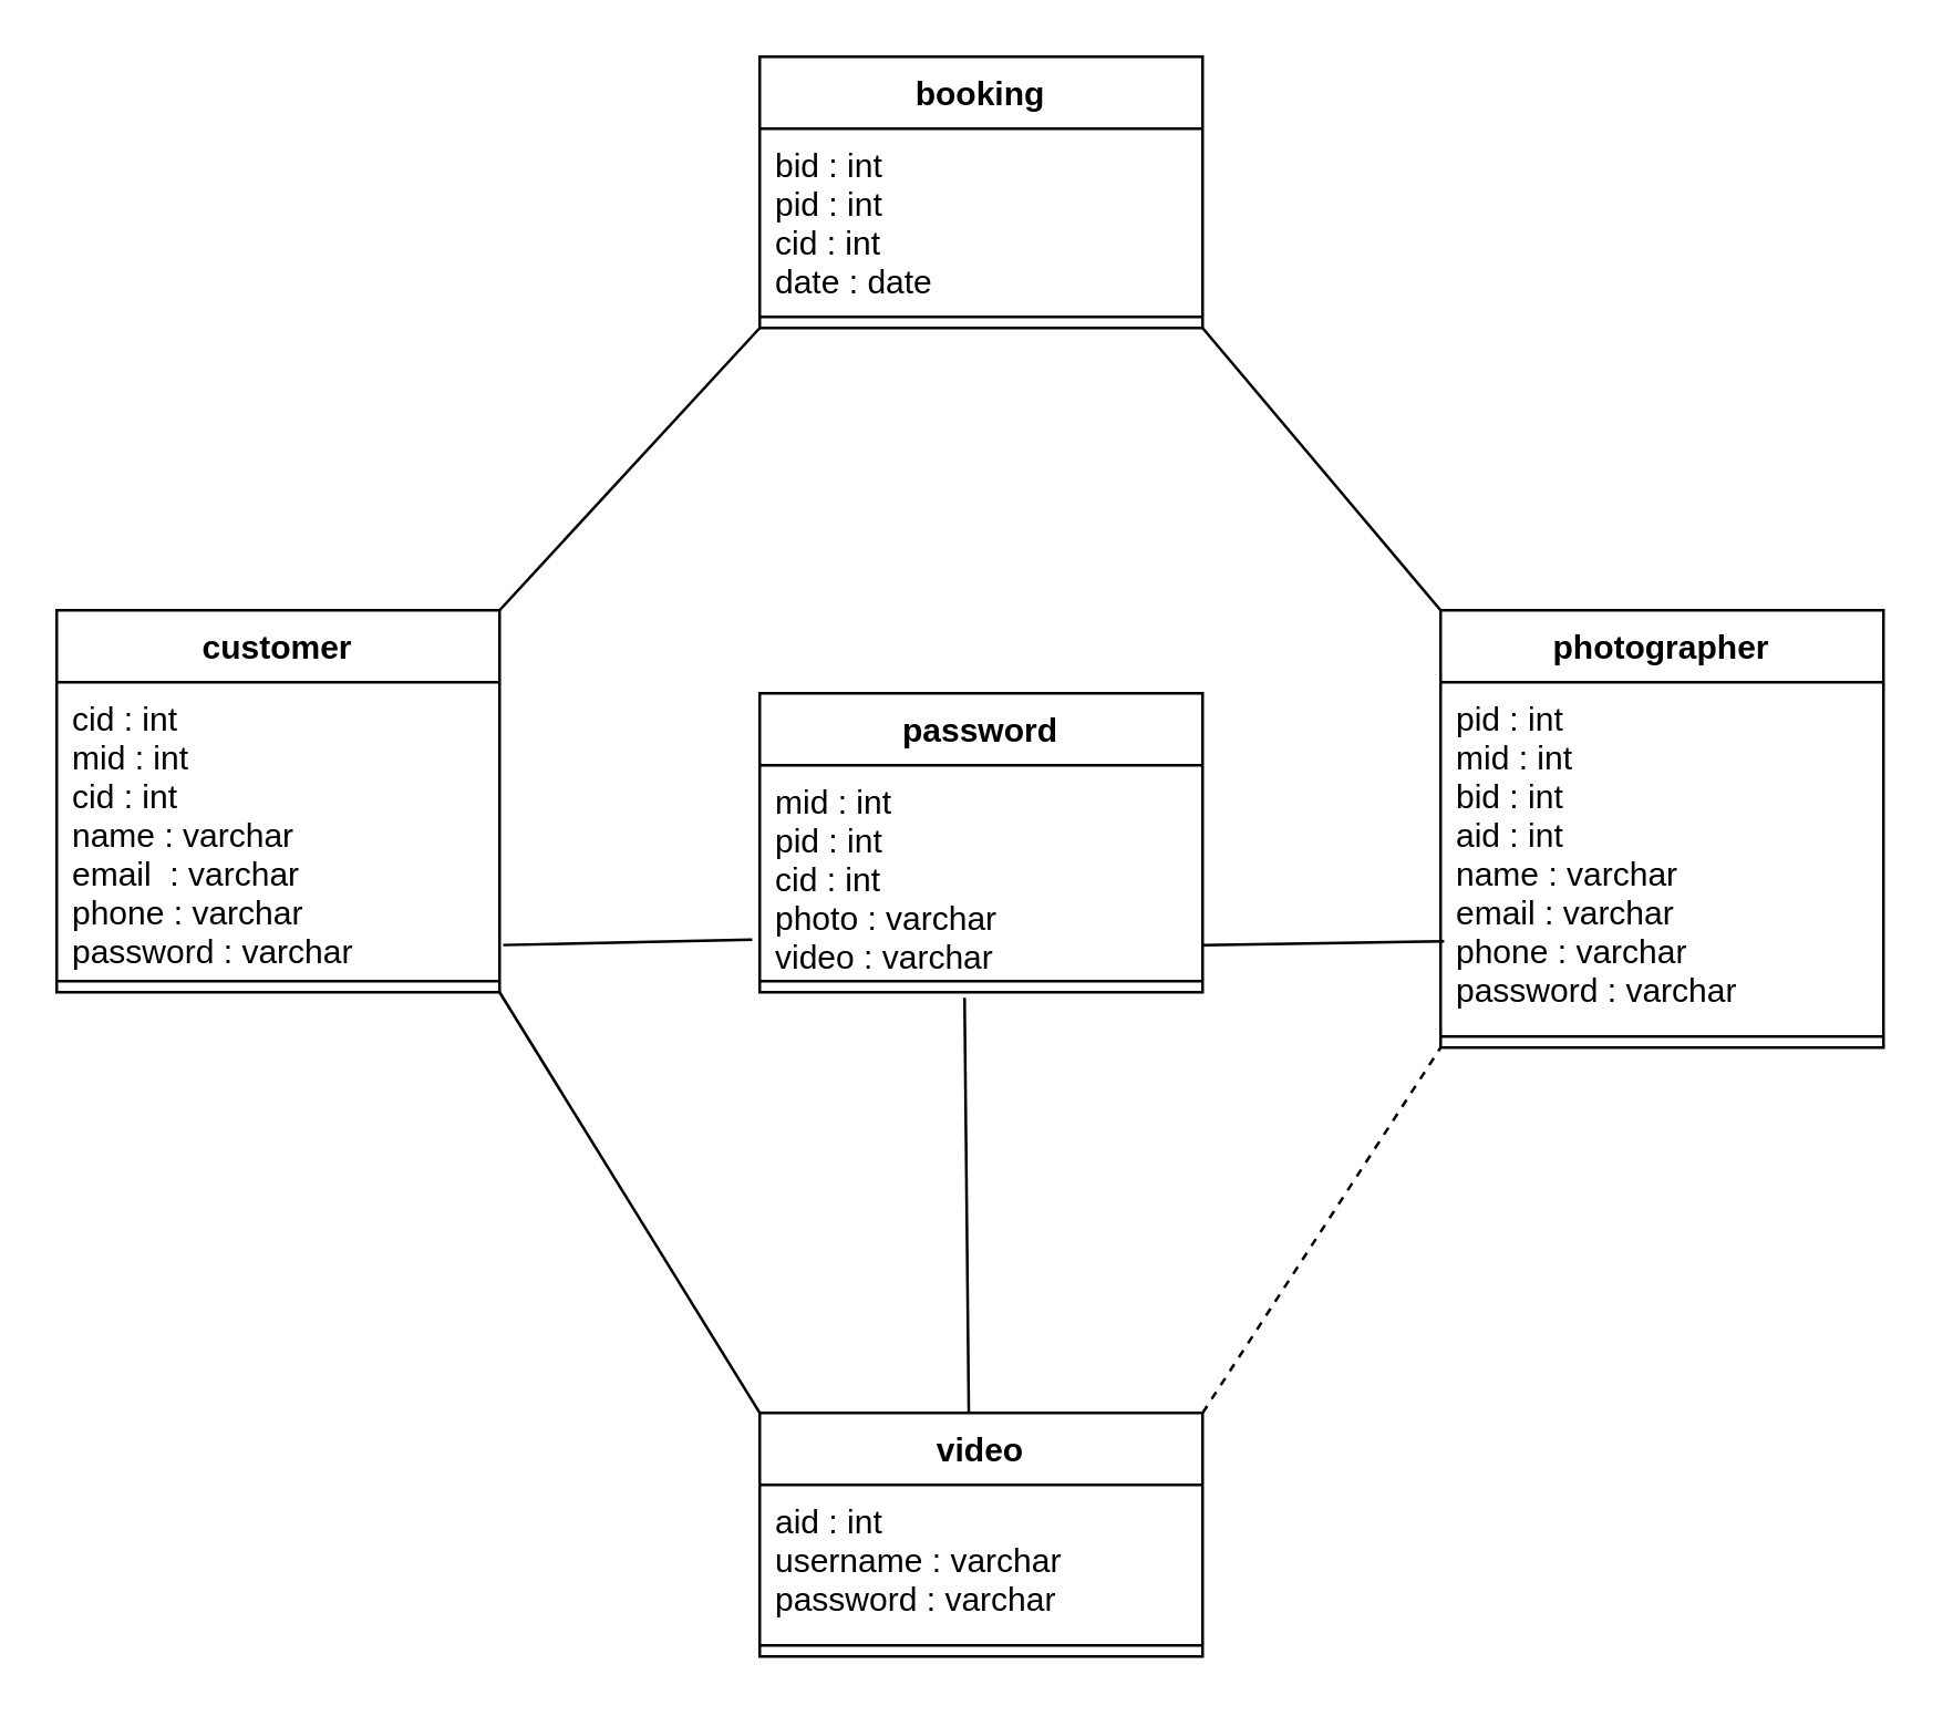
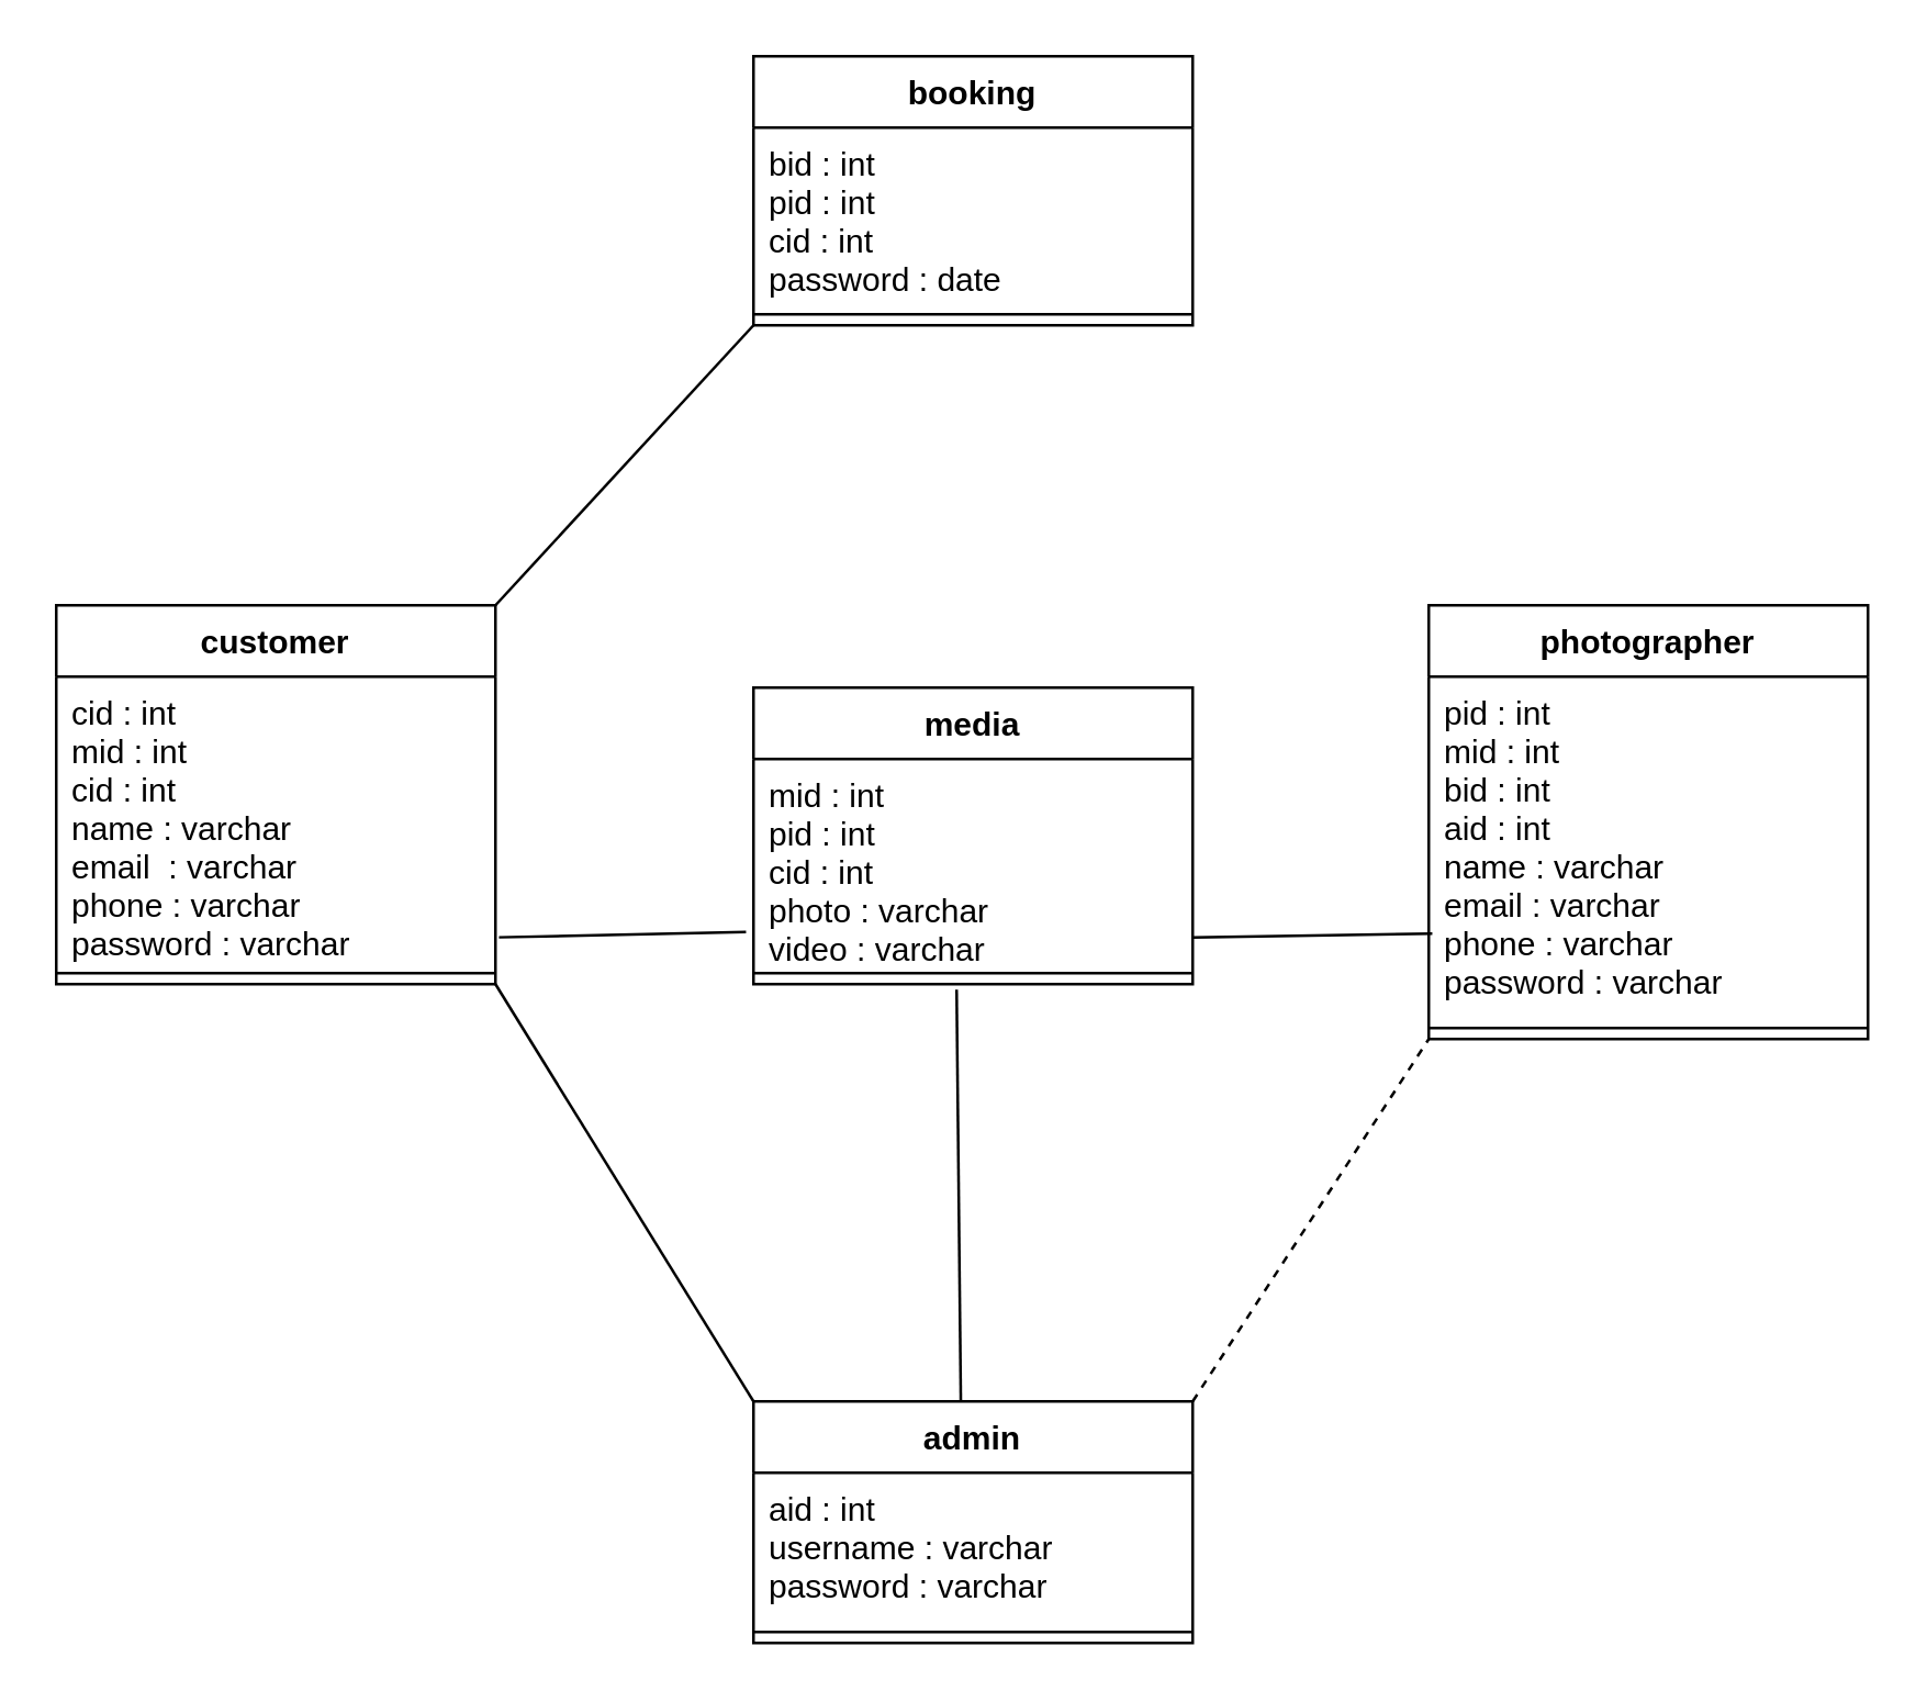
  <mxCell id="0" />
  <mxCell id="1" parent="0" />
  <mxCell id="2" value="booking" style="swimlane;fontStyle=1;align=center;verticalAlign=top;childLayout=stackLayout;horizontal=1;startSize=26;horizontalStack=0;resizeParent=1;resizeParentMax=0;resizeLast=0;collapsible=1;marginBottom=0;" vertex="1" parent="1"><mxGeometry x="274" y="20" width="160" height="98" as="geometry" /></mxCell>
- <mxCell id="3" value="bid : int&#10;pid : int&#10;cid : int&#10;date : date" style="text;strokeColor=none;fillColor=none;align=left;verticalAlign=top;spacingLeft=4;spacingRight=4;overflow=hidden;rotatable=0;points=[[0,0.5],[1,0.5]];portConstraint=eastwest;" vertex="1" parent="2"><mxGeometry y="26" width="160" height="64" as="geometry" /></mxCell>
+ <mxCell id="3" value="bid : int&#10;pid : int&#10;cid : int&#10;password : date" style="text;strokeColor=none;fillColor=none;align=left;verticalAlign=top;spacingLeft=4;spacingRight=4;overflow=hidden;rotatable=0;points=[[0,0.5],[1,0.5]];portConstraint=eastwest;" vertex="1" parent="2"><mxGeometry y="26" width="160" height="64" as="geometry" /></mxCell>
  <mxCell id="4" value="" style="line;strokeWidth=1;fillColor=none;align=left;verticalAlign=middle;spacingTop=-1;spacingLeft=3;spacingRight=3;rotatable=0;labelPosition=right;points=[];portConstraint=eastwest;" vertex="1" parent="2"><mxGeometry y="90" width="160" height="8" as="geometry" /></mxCell>
  <mxCell id="5" value="customer" style="swimlane;fontStyle=1;align=center;verticalAlign=top;childLayout=stackLayout;horizontal=1;startSize=26;horizontalStack=0;resizeParent=1;resizeParentMax=0;resizeLast=0;collapsible=1;marginBottom=0;" vertex="1" parent="1"><mxGeometry x="20" y="220" width="160" height="138" as="geometry" /></mxCell>
  <mxCell id="6" value="cid : int&#10;mid : int&#10;cid : int&#10;name : varchar&#10;email  : varchar&#10;phone : varchar&#10;password : varchar" style="text;strokeColor=none;fillColor=none;align=left;verticalAlign=top;spacingLeft=4;spacingRight=4;overflow=hidden;rotatable=0;points=[[0,0.5],[1,0.5]];portConstraint=eastwest;" vertex="1" parent="5"><mxGeometry y="26" width="160" height="104" as="geometry" /></mxCell>
  <mxCell id="7" value="" style="line;strokeWidth=1;fillColor=none;align=left;verticalAlign=middle;spacingTop=-1;spacingLeft=3;spacingRight=3;rotatable=0;labelPosition=right;points=[];portConstraint=eastwest;" vertex="1" parent="5"><mxGeometry y="130" width="160" height="8" as="geometry" /></mxCell>
- <mxCell id="8" value="password" style="swimlane;fontStyle=1;align=center;verticalAlign=top;childLayout=stackLayout;horizontal=1;startSize=26;horizontalStack=0;resizeParent=1;resizeParentMax=0;resizeLast=0;collapsible=1;marginBottom=0;" vertex="1" parent="1"><mxGeometry x="274" y="250" width="160" height="108" as="geometry" /></mxCell>
+ <mxCell id="8" value="media" style="swimlane;fontStyle=1;align=center;verticalAlign=top;childLayout=stackLayout;horizontal=1;startSize=26;horizontalStack=0;resizeParent=1;resizeParentMax=0;resizeLast=0;collapsible=1;marginBottom=0;" vertex="1" parent="1"><mxGeometry x="274" y="250" width="160" height="108" as="geometry" /></mxCell>
  <mxCell id="9" value="mid : int&#10;pid : int&#10;cid : int&#10;photo : varchar&#10;video : varchar" style="text;strokeColor=none;fillColor=none;align=left;verticalAlign=top;spacingLeft=4;spacingRight=4;overflow=hidden;rotatable=0;points=[[0,0.5],[1,0.5]];portConstraint=eastwest;" vertex="1" parent="8"><mxGeometry y="26" width="160" height="74" as="geometry" /></mxCell>
  <mxCell id="10" value="" style="line;strokeWidth=1;fillColor=none;align=left;verticalAlign=middle;spacingTop=-1;spacingLeft=3;spacingRight=3;rotatable=0;labelPosition=right;points=[];portConstraint=eastwest;" vertex="1" parent="8"><mxGeometry y="100" width="160" height="8" as="geometry" /></mxCell>
  <mxCell id="11" value="photographer" style="swimlane;fontStyle=1;align=center;verticalAlign=top;childLayout=stackLayout;horizontal=1;startSize=26;horizontalStack=0;resizeParent=1;resizeParentMax=0;resizeLast=0;collapsible=1;marginBottom=0;" vertex="1" parent="1"><mxGeometry x="520" y="220" width="160" height="158" as="geometry" /></mxCell>
  <mxCell id="12" value="pid : int&#10;mid : int&#10;bid : int&#10;aid : int&#10;name : varchar&#10;email : varchar&#10;phone : varchar&#10;password : varchar" style="text;strokeColor=none;fillColor=none;align=left;verticalAlign=top;spacingLeft=4;spacingRight=4;overflow=hidden;rotatable=0;points=[[0,0.5],[1,0.5]];portConstraint=eastwest;" vertex="1" parent="11"><mxGeometry y="26" width="160" height="124" as="geometry" /></mxCell>
  <mxCell id="13" value="" style="line;strokeWidth=1;fillColor=none;align=left;verticalAlign=middle;spacingTop=-1;spacingLeft=3;spacingRight=3;rotatable=0;labelPosition=right;points=[];portConstraint=eastwest;" vertex="1" parent="11"><mxGeometry y="150" width="160" height="8" as="geometry" /></mxCell>
- <mxCell id="14" value="video" style="swimlane;fontStyle=1;align=center;verticalAlign=top;childLayout=stackLayout;horizontal=1;startSize=26;horizontalStack=0;resizeParent=1;resizeParentMax=0;resizeLast=0;collapsible=1;marginBottom=0;" vertex="1" parent="1"><mxGeometry x="274" y="510" width="160" height="88" as="geometry" /></mxCell>
+ <mxCell id="14" value="admin" style="swimlane;fontStyle=1;align=center;verticalAlign=top;childLayout=stackLayout;horizontal=1;startSize=26;horizontalStack=0;resizeParent=1;resizeParentMax=0;resizeLast=0;collapsible=1;marginBottom=0;" vertex="1" parent="1"><mxGeometry x="274" y="510" width="160" height="88" as="geometry" /></mxCell>
  <mxCell id="15" value="aid : int&#10;username : varchar&#10;password : varchar" style="text;strokeColor=none;fillColor=none;align=left;verticalAlign=top;spacingLeft=4;spacingRight=4;overflow=hidden;rotatable=0;points=[[0,0.5],[1,0.5]];portConstraint=eastwest;" vertex="1" parent="14"><mxGeometry y="26" width="160" height="54" as="geometry" /></mxCell>
  <mxCell id="16" value="" style="line;strokeWidth=1;fillColor=none;align=left;verticalAlign=middle;spacingTop=-1;spacingLeft=3;spacingRight=3;rotatable=0;labelPosition=right;points=[];portConstraint=eastwest;" vertex="1" parent="14"><mxGeometry y="80" width="160" height="8" as="geometry" /></mxCell>
  <mxCell id="17" value="" style="endArrow=none;html=1;entryX=0;entryY=1;entryDx=0;entryDy=0;exitX=1;exitY=0;exitDx=0;exitDy=0;" edge="1" parent="1" source="5" target="2"><mxGeometry width="50" height="50" relative="1" as="geometry"><mxPoint x="200" y="220" as="sourcePoint" /><mxPoint x="272.08" y="161.008" as="targetPoint" /></mxGeometry></mxCell>
  <mxCell id="18" value="" style="endArrow=none;html=1;exitX=1.008;exitY=0.913;exitDx=0;exitDy=0;exitPerimeter=0;entryX=-0.017;entryY=0.851;entryDx=0;entryDy=0;entryPerimeter=0;" edge="1" parent="1" source="6" target="9"><mxGeometry width="50" height="50" relative="1" as="geometry"><mxPoint x="200" y="380" as="sourcePoint" /><mxPoint x="250" y="330" as="targetPoint" /></mxGeometry></mxCell>
  <mxCell id="19" value="" style="endArrow=none;html=1;exitX=1;exitY=0.878;exitDx=0;exitDy=0;exitPerimeter=0;entryX=0.008;entryY=0.755;entryDx=0;entryDy=0;entryPerimeter=0;" edge="1" parent="1" source="9" target="12"><mxGeometry width="50" height="50" relative="1" as="geometry"><mxPoint x="460" y="370" as="sourcePoint" /><mxPoint x="510" y="320" as="targetPoint" /></mxGeometry></mxCell>
  <mxCell id="20" value="" style="endArrow=none;html=1;exitX=1;exitY=1;exitDx=0;exitDy=0;entryX=0;entryY=0;entryDx=0;entryDy=0;" edge="1" parent="1" source="5" target="14"><mxGeometry width="50" height="50" relative="1" as="geometry"><mxPoint x="180" y="430.144" as="sourcePoint" /><mxPoint x="270" y="510" as="targetPoint" /></mxGeometry></mxCell>
  <mxCell id="21" value="" style="endArrow=none;html=1;entryX=0;entryY=1;entryDx=0;entryDy=0;exitX=1;exitY=0;exitDx=0;exitDy=0;dashed=1;" edge="1" parent="1" source="14" target="11"><mxGeometry width="50" height="50" relative="1" as="geometry"><mxPoint x="440" y="510" as="sourcePoint" /><mxPoint x="520.64" y="457.04" as="targetPoint" /></mxGeometry></mxCell>
  <mxCell id="22" value="" style="endArrow=none;html=1;exitX=0.472;exitY=-0.004;exitDx=0;exitDy=0;exitPerimeter=0;" edge="1" parent="1" source="14"><mxGeometry width="50" height="50" relative="1" as="geometry"><mxPoint x="320" y="490" as="sourcePoint" /><mxPoint x="348" y="360" as="targetPoint" /><Array as="points"><mxPoint x="348" y="360" /></Array></mxGeometry></mxCell>
- <mxCell id="23" value="" style="endArrow=none;html=1;entryX=0;entryY=0;entryDx=0;entryDy=0;exitX=1;exitY=1;exitDx=0;exitDy=0;" edge="1" parent="1" source="2" target="11"><mxGeometry width="50" height="50" relative="1" as="geometry"><mxPoint x="290" y="220" as="sourcePoint" /><mxPoint x="340" y="170" as="targetPoint" /></mxGeometry></mxCell>
